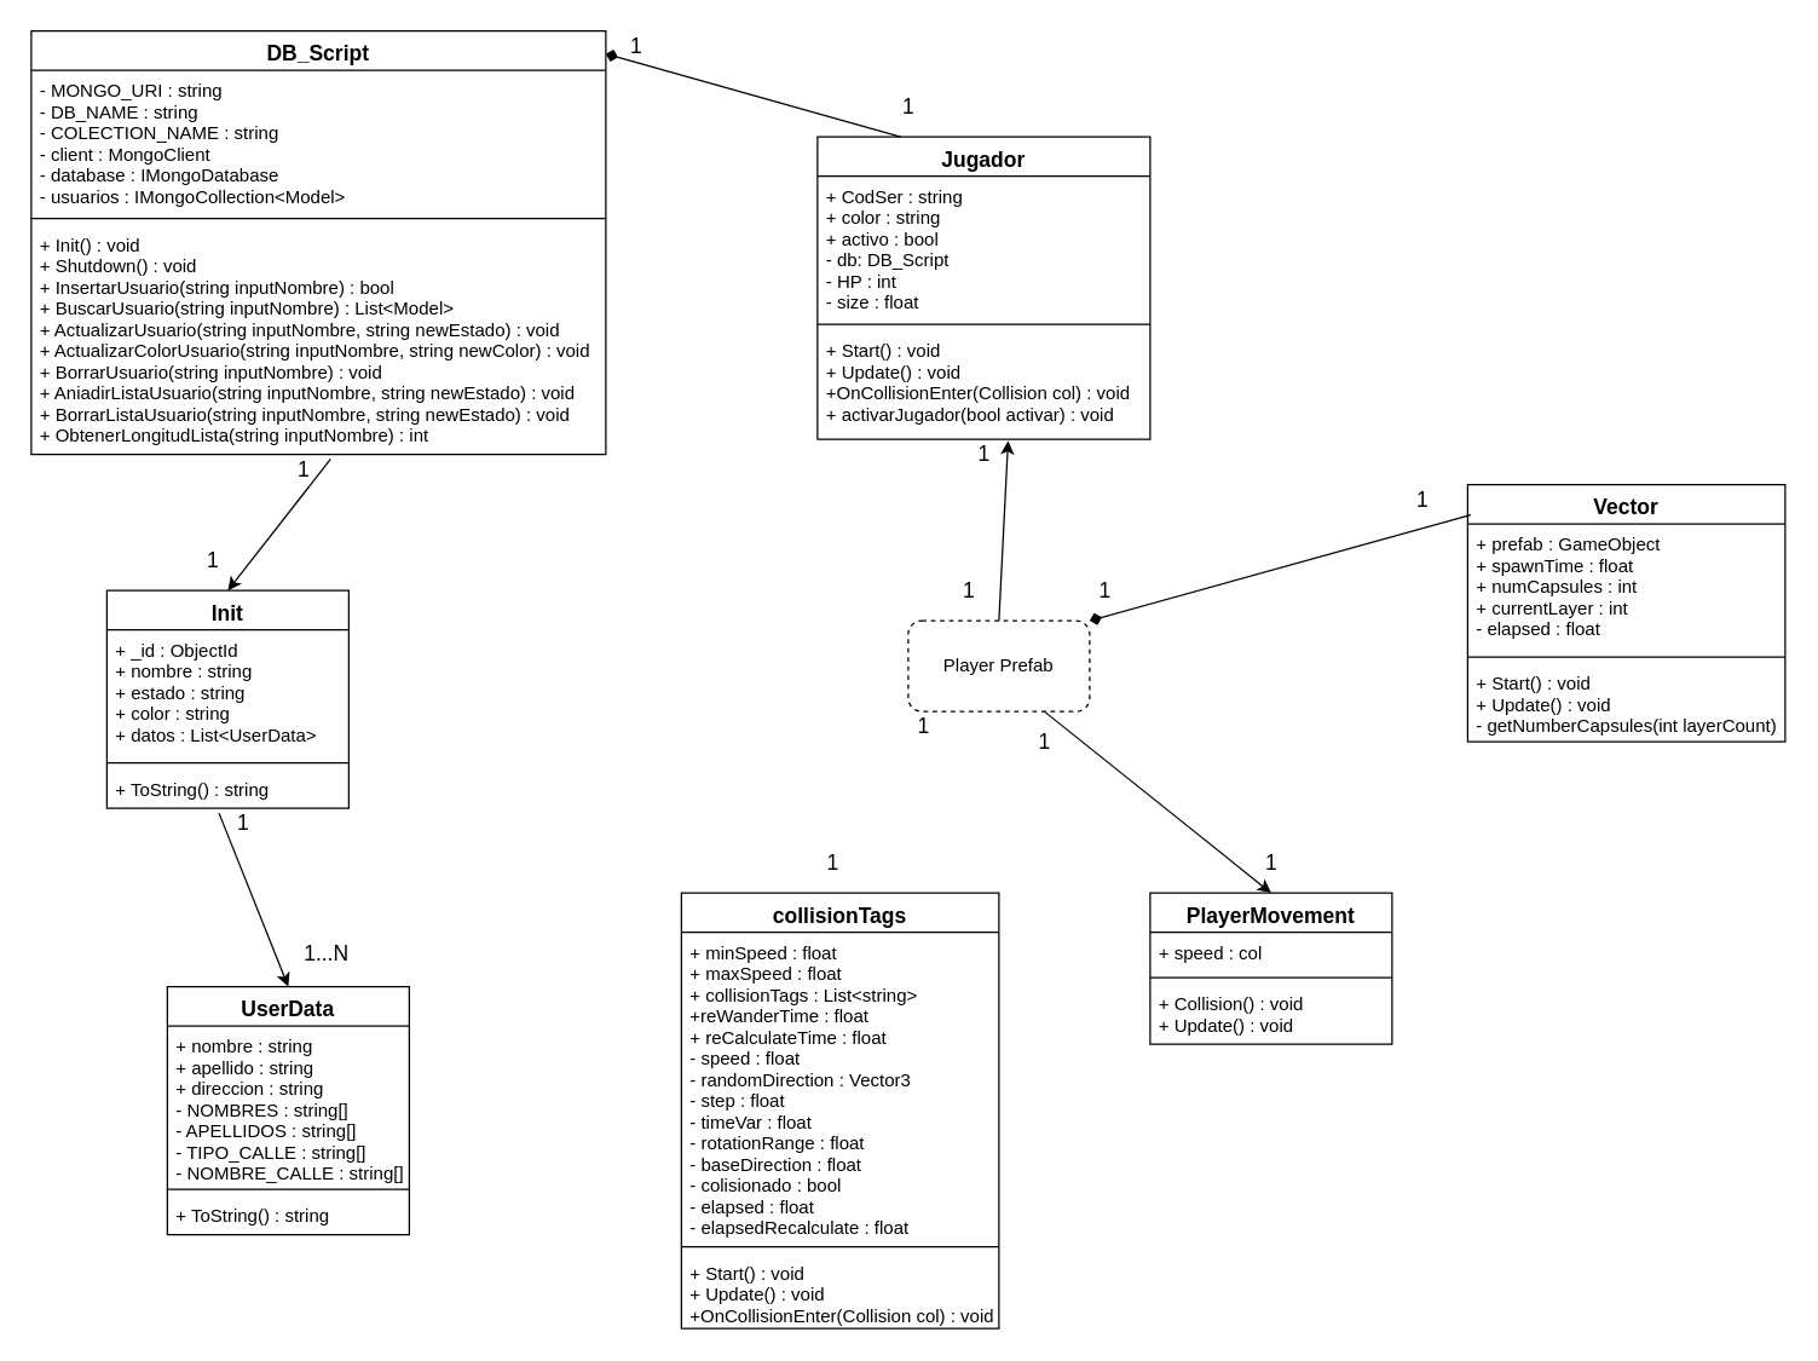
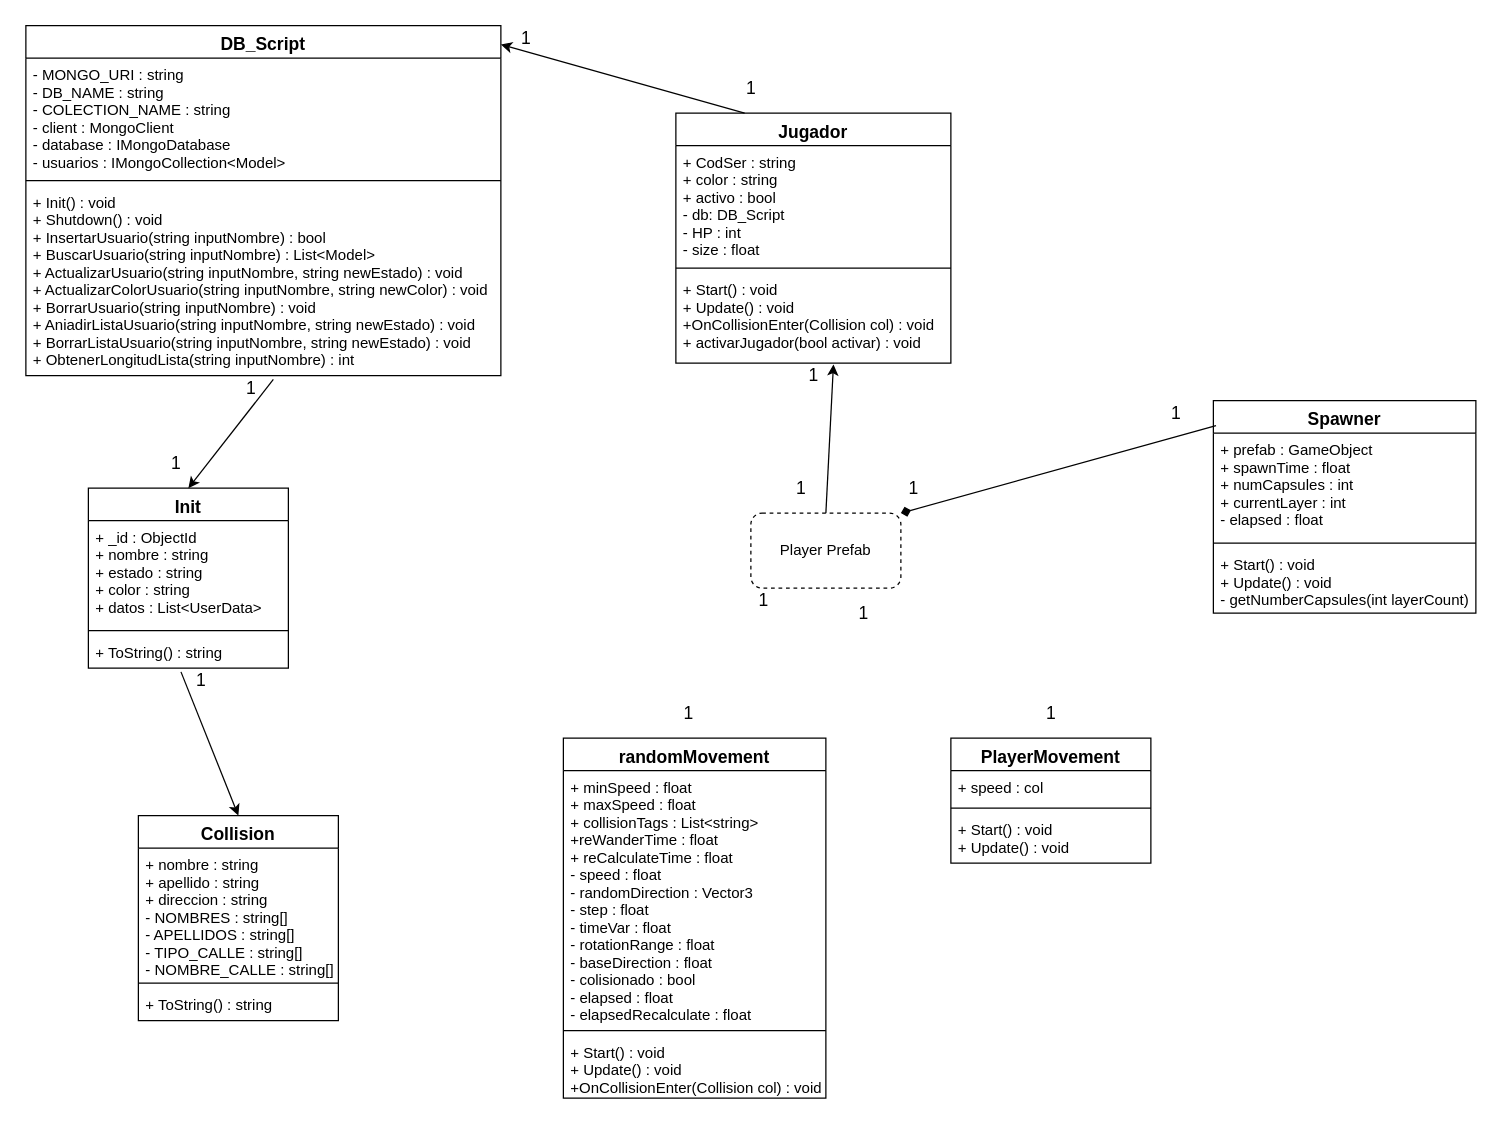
  <mxCell id="0" />
  <mxCell id="1" parent="0" />
  <mxCell id="2" value="Player Prefab" style="rounded=1;whiteSpace=wrap;html=1;dashed=1;" vertex="1" parent="1"><mxGeometry x="600" y="410" width="120" height="60" as="geometry" /></mxCell>
  <mxCell id="3" value="Jugador" style="swimlane;fontStyle=1;align=center;verticalAlign=top;childLayout=stackLayout;horizontal=1;startSize=26;horizontalStack=0;resizeParent=1;resizeParentMax=0;resizeLast=0;collapsible=1;marginBottom=0;shadow=0;fontSize=14;" vertex="1" parent="1"><mxGeometry x="540" y="90" width="220" height="200" as="geometry"><mxRectangle x="90" y="170" width="90" height="26" as="alternateBounds" /></mxGeometry></mxCell>
  <mxCell id="4" value="+ CodSer : string&#10;+ color : string&#10;+ activo : bool&#10;- db: DB_Script&#10;- HP : int&#10;- size : float&#10;" style="text;strokeColor=none;fillColor=none;align=left;verticalAlign=top;spacingLeft=4;spacingRight=4;overflow=hidden;rotatable=0;points=[[0,0.5],[1,0.5]];portConstraint=eastwest;" vertex="1" parent="3"><mxGeometry y="26" width="220" height="94" as="geometry" /></mxCell>
  <mxCell id="5" value="" style="line;strokeWidth=1;fillColor=none;align=left;verticalAlign=middle;spacingTop=-1;spacingLeft=3;spacingRight=3;rotatable=0;labelPosition=right;points=[];portConstraint=eastwest;" vertex="1" parent="3"><mxGeometry y="120" width="220" height="8" as="geometry" /></mxCell>
  <mxCell id="6" value="+ Start() : void&#10;+ Update() : void&#10;+OnCollisionEnter(Collision col) : void&#10;+ activarJugador(bool activar) : void" style="text;strokeColor=none;fillColor=none;align=left;verticalAlign=top;spacingLeft=4;spacingRight=4;overflow=hidden;rotatable=0;points=[[0,0.5],[1,0.5]];portConstraint=eastwest;" vertex="1" parent="3"><mxGeometry y="128" width="220" height="72" as="geometry" /></mxCell>
  <mxCell id="7" value="DB_Script" style="swimlane;fontStyle=1;align=center;verticalAlign=top;childLayout=stackLayout;horizontal=1;startSize=26;horizontalStack=0;resizeParent=1;resizeParentMax=0;resizeLast=0;collapsible=1;marginBottom=0;shadow=0;fontSize=14;" vertex="1" parent="1"><mxGeometry x="20" y="20" width="380" height="280" as="geometry" /></mxCell>
  <mxCell id="8" value="- MONGO_URI : string&#10;- DB_NAME : string&#10;- COLECTION_NAME : string&#10;- client : MongoClient&#10;- database : IMongoDatabase&#10;- usuarios : IMongoCollection&lt;Model&gt;" style="text;strokeColor=none;fillColor=none;align=left;verticalAlign=top;spacingLeft=4;spacingRight=4;overflow=hidden;rotatable=0;points=[[0,0.5],[1,0.5]];portConstraint=eastwest;" vertex="1" parent="7"><mxGeometry y="26" width="380" height="94" as="geometry" /></mxCell>
  <mxCell id="9" value="" style="line;strokeWidth=1;fillColor=none;align=left;verticalAlign=middle;spacingTop=-1;spacingLeft=3;spacingRight=3;rotatable=0;labelPosition=right;points=[];portConstraint=eastwest;" vertex="1" parent="7"><mxGeometry y="120" width="380" height="8" as="geometry" /></mxCell>
  <mxCell id="10" value="+ Init() : void&#10;+ Shutdown() : void&#10;+ InsertarUsuario(string inputNombre) : bool&#10;+ BuscarUsuario(string inputNombre) : List&lt;Model&gt;&#10;+ ActualizarUsuario(string inputNombre, string newEstado) : void&#10;+ ActualizarColorUsuario(string inputNombre, string newColor) : void&#10;+ BorrarUsuario(string inputNombre) : void&#10;+ AniadirListaUsuario(string inputNombre, string newEstado) : void&#10;+ BorrarListaUsuario(string inputNombre, string newEstado) : void&#10;+ ObtenerLongitudLista(string inputNombre) : int" style="text;strokeColor=none;fillColor=none;align=left;verticalAlign=top;spacingLeft=4;spacingRight=4;overflow=hidden;rotatable=0;points=[[0,0.5],[1,0.5]];portConstraint=eastwest;" vertex="1" parent="7"><mxGeometry y="128" width="380" height="152" as="geometry" /></mxCell>
  <mxCell id="11" value="Init" style="swimlane;fontStyle=1;align=center;verticalAlign=top;childLayout=stackLayout;horizontal=1;startSize=26;horizontalStack=0;resizeParent=1;resizeParentMax=0;resizeLast=0;collapsible=1;marginBottom=0;shadow=0;fontSize=14;" vertex="1" parent="1"><mxGeometry x="70" y="390" width="160" height="144" as="geometry" /></mxCell>
  <mxCell id="12" value="+ _id : ObjectId&#10;+ nombre : string&#10;+ estado : string&#10;+ color : string&#10;+ datos : List&lt;UserData&gt;" style="text;strokeColor=none;fillColor=none;align=left;verticalAlign=top;spacingLeft=4;spacingRight=4;overflow=hidden;rotatable=0;points=[[0,0.5],[1,0.5]];portConstraint=eastwest;" vertex="1" parent="11"><mxGeometry y="26" width="160" height="84" as="geometry" /></mxCell>
  <mxCell id="13" value="" style="line;strokeWidth=1;fillColor=none;align=left;verticalAlign=middle;spacingTop=-1;spacingLeft=3;spacingRight=3;rotatable=0;labelPosition=right;points=[];portConstraint=eastwest;" vertex="1" parent="11"><mxGeometry y="110" width="160" height="8" as="geometry" /></mxCell>
  <mxCell id="14" value="+ ToString() : string" style="text;strokeColor=none;fillColor=none;align=left;verticalAlign=top;spacingLeft=4;spacingRight=4;overflow=hidden;rotatable=0;points=[[0,0.5],[1,0.5]];portConstraint=eastwest;" vertex="1" parent="11"><mxGeometry y="118" width="160" height="26" as="geometry" /></mxCell>
- <mxCell id="15" value="UserData" style="swimlane;fontStyle=1;align=center;verticalAlign=top;childLayout=stackLayout;horizontal=1;startSize=26;horizontalStack=0;resizeParent=1;resizeParentMax=0;resizeLast=0;collapsible=1;marginBottom=0;shadow=0;fontSize=14;" vertex="1" parent="1"><mxGeometry x="110" y="652" width="160" height="164" as="geometry" /></mxCell>
+ <mxCell id="15" value="Collision" style="swimlane;fontStyle=1;align=center;verticalAlign=top;childLayout=stackLayout;horizontal=1;startSize=26;horizontalStack=0;resizeParent=1;resizeParentMax=0;resizeLast=0;collapsible=1;marginBottom=0;shadow=0;fontSize=14;" vertex="1" parent="1"><mxGeometry x="110" y="652" width="160" height="164" as="geometry" /></mxCell>
  <mxCell id="16" value="+ nombre : string&#10;+ apellido : string&#10;+ direccion : string&#10;- NOMBRES : string[]&#10;- APELLIDOS : string[]&#10;- TIPO_CALLE : string[]&#10;- NOMBRE_CALLE : string[]" style="text;strokeColor=none;fillColor=none;align=left;verticalAlign=top;spacingLeft=4;spacingRight=4;overflow=hidden;rotatable=0;points=[[0,0.5],[1,0.5]];portConstraint=eastwest;" vertex="1" parent="15"><mxGeometry y="26" width="160" height="104" as="geometry" /></mxCell>
  <mxCell id="17" value="" style="line;strokeWidth=1;fillColor=none;align=left;verticalAlign=middle;spacingTop=-1;spacingLeft=3;spacingRight=3;rotatable=0;labelPosition=right;points=[];portConstraint=eastwest;" vertex="1" parent="15"><mxGeometry y="130" width="160" height="8" as="geometry" /></mxCell>
  <mxCell id="18" value="+ ToString() : string" style="text;strokeColor=none;fillColor=none;align=left;verticalAlign=top;spacingLeft=4;spacingRight=4;overflow=hidden;rotatable=0;points=[[0,0.5],[1,0.5]];portConstraint=eastwest;" vertex="1" parent="15"><mxGeometry y="138" width="160" height="26" as="geometry" /></mxCell>
- <mxCell id="19" value="Vector" style="swimlane;fontStyle=1;align=center;verticalAlign=top;childLayout=stackLayout;horizontal=1;startSize=26;horizontalStack=0;resizeParent=1;resizeParentMax=0;resizeLast=0;collapsible=1;marginBottom=0;shadow=0;fontSize=14;" vertex="1" parent="1"><mxGeometry x="970" y="320" width="210" height="170" as="geometry" /></mxCell>
+ <mxCell id="19" value="Spawner" style="swimlane;fontStyle=1;align=center;verticalAlign=top;childLayout=stackLayout;horizontal=1;startSize=26;horizontalStack=0;resizeParent=1;resizeParentMax=0;resizeLast=0;collapsible=1;marginBottom=0;shadow=0;fontSize=14;" vertex="1" parent="1"><mxGeometry x="970" y="320" width="210" height="170" as="geometry" /></mxCell>
  <mxCell id="20" value="+ prefab : GameObject&#10;+ spawnTime : float&#10;+ numCapsules : int&#10;+ currentLayer : int&#10;- elapsed : float" style="text;strokeColor=none;fillColor=none;align=left;verticalAlign=top;spacingLeft=4;spacingRight=4;overflow=hidden;rotatable=0;points=[[0,0.5],[1,0.5]];portConstraint=eastwest;" vertex="1" parent="19"><mxGeometry y="26" width="210" height="84" as="geometry" /></mxCell>
  <mxCell id="21" value="" style="line;strokeWidth=1;fillColor=none;align=left;verticalAlign=middle;spacingTop=-1;spacingLeft=3;spacingRight=3;rotatable=0;labelPosition=right;points=[];portConstraint=eastwest;" vertex="1" parent="19"><mxGeometry y="110" width="210" height="8" as="geometry" /></mxCell>
  <mxCell id="22" value="+ Start() : void&#10;+ Update() : void&#10;- getNumberCapsules(int layerCount)" style="text;strokeColor=none;fillColor=none;align=left;verticalAlign=top;spacingLeft=4;spacingRight=4;overflow=hidden;rotatable=0;points=[[0,0.5],[1,0.5]];portConstraint=eastwest;" vertex="1" parent="19"><mxGeometry y="118" width="210" height="52" as="geometry" /></mxCell>
- <mxCell id="23" value="collisionTags" style="swimlane;fontStyle=1;align=center;verticalAlign=top;childLayout=stackLayout;horizontal=1;startSize=26;horizontalStack=0;resizeParent=1;resizeParentMax=0;resizeLast=0;collapsible=1;marginBottom=0;shadow=0;fontSize=14;" vertex="1" parent="1"><mxGeometry x="450" y="590" width="210" height="288" as="geometry" /></mxCell>
+ <mxCell id="23" value="randomMovement" style="swimlane;fontStyle=1;align=center;verticalAlign=top;childLayout=stackLayout;horizontal=1;startSize=26;horizontalStack=0;resizeParent=1;resizeParentMax=0;resizeLast=0;collapsible=1;marginBottom=0;shadow=0;fontSize=14;" vertex="1" parent="1"><mxGeometry x="450" y="590" width="210" height="288" as="geometry" /></mxCell>
  <mxCell id="24" value="+ minSpeed : float&#10;+ maxSpeed : float&#10;+ collisionTags : List&lt;string&gt;&#10;+reWanderTime : float&#10;+ reCalculateTime : float&#10;- speed : float&#10;- randomDirection : Vector3&#10;- step : float&#10;- timeVar : float&#10;- rotationRange : float&#10;- baseDirection : float&#10;- colisionado : bool&#10;- elapsed : float&#10;- elapsedRecalculate : float" style="text;strokeColor=none;fillColor=none;align=left;verticalAlign=top;spacingLeft=4;spacingRight=4;overflow=hidden;rotatable=0;points=[[0,0.5],[1,0.5]];portConstraint=eastwest;" vertex="1" parent="23"><mxGeometry y="26" width="210" height="204" as="geometry" /></mxCell>
  <mxCell id="25" value="" style="line;strokeWidth=1;fillColor=none;align=left;verticalAlign=middle;spacingTop=-1;spacingLeft=3;spacingRight=3;rotatable=0;labelPosition=right;points=[];portConstraint=eastwest;" vertex="1" parent="23"><mxGeometry y="230" width="210" height="8" as="geometry" /></mxCell>
  <mxCell id="26" value="+ Start() : void&#10;+ Update() : void&#10;+OnCollisionEnter(Collision col) : void" style="text;strokeColor=none;fillColor=none;align=left;verticalAlign=top;spacingLeft=4;spacingRight=4;overflow=hidden;rotatable=0;points=[[0,0.5],[1,0.5]];portConstraint=eastwest;" vertex="1" parent="23"><mxGeometry y="238" width="210" height="50" as="geometry" /></mxCell>
  <mxCell id="27" value="PlayerMovement" style="swimlane;fontStyle=1;align=center;verticalAlign=top;childLayout=stackLayout;horizontal=1;startSize=26;horizontalStack=0;resizeParent=1;resizeParentMax=0;resizeLast=0;collapsible=1;marginBottom=0;shadow=0;fontSize=14;" vertex="1" parent="1"><mxGeometry x="760" y="590" width="160" height="100" as="geometry" /></mxCell>
  <mxCell id="28" value="+ speed : col" style="text;strokeColor=none;fillColor=none;align=left;verticalAlign=top;spacingLeft=4;spacingRight=4;overflow=hidden;rotatable=0;points=[[0,0.5],[1,0.5]];portConstraint=eastwest;" vertex="1" parent="27"><mxGeometry y="26" width="160" height="26" as="geometry" /></mxCell>
  <mxCell id="29" value="" style="line;strokeWidth=1;fillColor=none;align=left;verticalAlign=middle;spacingTop=-1;spacingLeft=3;spacingRight=3;rotatable=0;labelPosition=right;points=[];portConstraint=eastwest;" vertex="1" parent="27"><mxGeometry y="52" width="160" height="8" as="geometry" /></mxCell>
- <mxCell id="30" value="+ Collision() : void&#10;+ Update() : void" style="text;strokeColor=none;fillColor=none;align=left;verticalAlign=top;spacingLeft=4;spacingRight=4;overflow=hidden;rotatable=0;points=[[0,0.5],[1,0.5]];portConstraint=eastwest;" vertex="1" parent="27"><mxGeometry y="60" width="160" height="40" as="geometry" /></mxCell>
- <mxCell id="31" value="" style="endArrow=classic;html=1;fontSize=14;entryX=0.5;entryY=0;entryDx=0;entryDy=0;exitX=0.75;exitY=1;exitDx=0;exitDy=0;" edge="1" parent="1" source="2" target="27"><mxGeometry width="50" height="50" relative="1" as="geometry"><mxPoint x="830" y="560" as="sourcePoint" /><mxPoint x="710" y="520" as="targetPoint" /></mxGeometry></mxCell>
+ <mxCell id="30" value="+ Start() : void&#10;+ Update() : void" style="text;strokeColor=none;fillColor=none;align=left;verticalAlign=top;spacingLeft=4;spacingRight=4;overflow=hidden;rotatable=0;points=[[0,0.5],[1,0.5]];portConstraint=eastwest;" vertex="1" parent="27"><mxGeometry y="60" width="160" height="40" as="geometry" /></mxCell>
  <mxCell id="32" value="" style="endArrow=classic;html=1;fontSize=14;exitX=0.463;exitY=1.115;exitDx=0;exitDy=0;exitPerimeter=0;entryX=0.5;entryY=0;entryDx=0;entryDy=0;" edge="1" parent="1" source="14" target="15"><mxGeometry width="50" height="50" relative="1" as="geometry"><mxPoint x="60" y="330" as="sourcePoint" /><mxPoint x="110" y="280" as="targetPoint" /></mxGeometry></mxCell>
  <mxCell id="33" value="" style="endArrow=classic;html=1;fontSize=14;entryX=0.5;entryY=0;entryDx=0;entryDy=0;exitX=0.521;exitY=1.02;exitDx=0;exitDy=0;exitPerimeter=0;" edge="1" parent="1" source="10" target="11"><mxGeometry width="50" height="50" relative="1" as="geometry"><mxPoint x="110" y="70" as="sourcePoint" /><mxPoint x="160" y="20" as="targetPoint" /></mxGeometry></mxCell>
- <mxCell id="34" value="" style="endArrow=diamond;html=1;fontSize=14;entryX=1;entryY=0.054;entryDx=0;entryDy=0;exitX=0.25;exitY=0;exitDx=0;exitDy=0;entryPerimeter=0;" edge="1" parent="1" source="3" target="7"><mxGeometry width="50" height="50" relative="1" as="geometry"><mxPoint x="410" y="130" as="sourcePoint" /><mxPoint x="460" y="80" as="targetPoint" /></mxGeometry></mxCell>
+ <mxCell id="34" value="" style="endArrow=classic;html=1;fontSize=14;entryX=1;entryY=0.054;entryDx=0;entryDy=0;exitX=0.25;exitY=0;exitDx=0;exitDy=0;entryPerimeter=0;" edge="1" parent="1" source="3" target="7"><mxGeometry width="50" height="50" relative="1" as="geometry"><mxPoint x="410" y="130" as="sourcePoint" /><mxPoint x="460" y="80" as="targetPoint" /></mxGeometry></mxCell>
  <mxCell id="35" value="" style="endArrow=classic;html=1;fontSize=14;entryX=0.573;entryY=1.014;entryDx=0;entryDy=0;entryPerimeter=0;exitX=0.5;exitY=0;exitDx=0;exitDy=0;" edge="1" parent="1" source="2" target="6"><mxGeometry width="50" height="50" relative="1" as="geometry"><mxPoint x="470" y="450" as="sourcePoint" /><mxPoint x="520" y="400" as="targetPoint" /></mxGeometry></mxCell>
  <mxCell id="36" value="" style="endArrow=diamond;html=1;fontSize=14;entryX=1;entryY=0;entryDx=0;entryDy=0;exitX=0.01;exitY=0.118;exitDx=0;exitDy=0;exitPerimeter=0;" edge="1" parent="1" source="19" target="2"><mxGeometry width="50" height="50" relative="1" as="geometry"><mxPoint x="790" y="400" as="sourcePoint" /><mxPoint x="840" y="350" as="targetPoint" /></mxGeometry></mxCell>
  <mxCell id="37" value="1" style="text;html=1;align=center;verticalAlign=middle;resizable=0;points=[];autosize=1;fontSize=14;" vertex="1" parent="1"><mxGeometry x="930" y="320" width="20" height="20" as="geometry" /></mxCell>
  <mxCell id="38" value="1" style="text;html=1;align=center;verticalAlign=middle;resizable=0;points=[];autosize=1;fontSize=14;" vertex="1" parent="1"><mxGeometry x="720" y="380" width="20" height="20" as="geometry" /></mxCell>
  <mxCell id="39" value="1" style="text;html=1;align=center;verticalAlign=middle;resizable=0;points=[];autosize=1;fontSize=14;" vertex="1" parent="1"><mxGeometry x="680" y="480" width="20" height="20" as="geometry" /></mxCell>
  <mxCell id="40" value="1" style="text;html=1;align=center;verticalAlign=middle;resizable=0;points=[];autosize=1;fontSize=14;" vertex="1" parent="1"><mxGeometry x="830" y="560" width="20" height="20" as="geometry" /></mxCell>
  <mxCell id="41" value="1" style="text;html=1;align=center;verticalAlign=middle;resizable=0;points=[];autosize=1;fontSize=14;" vertex="1" parent="1"><mxGeometry x="600" y="470" width="20" height="20" as="geometry" /></mxCell>
  <mxCell id="42" value="1" style="text;html=1;align=center;verticalAlign=middle;resizable=0;points=[];autosize=1;fontSize=14;" vertex="1" parent="1"><mxGeometry x="540" y="560" width="20" height="20" as="geometry" /></mxCell>
  <mxCell id="43" value="1" style="text;html=1;align=center;verticalAlign=middle;resizable=0;points=[];autosize=1;fontSize=14;" vertex="1" parent="1"><mxGeometry x="630" y="380" width="20" height="20" as="geometry" /></mxCell>
  <mxCell id="44" value="1" style="text;html=1;align=center;verticalAlign=middle;resizable=0;points=[];autosize=1;fontSize=14;" vertex="1" parent="1"><mxGeometry x="640" y="290" width="20" height="20" as="geometry" /></mxCell>
  <mxCell id="45" value="1" style="text;html=1;align=center;verticalAlign=middle;resizable=0;points=[];autosize=1;fontSize=14;" vertex="1" parent="1"><mxGeometry x="590" y="60" width="20" height="20" as="geometry" /></mxCell>
  <mxCell id="46" value="1" style="text;html=1;align=center;verticalAlign=middle;resizable=0;points=[];autosize=1;fontSize=14;" vertex="1" parent="1"><mxGeometry x="410" y="20" width="20" height="20" as="geometry" /></mxCell>
  <mxCell id="47" value="1" style="text;html=1;align=center;verticalAlign=middle;resizable=0;points=[];autosize=1;fontSize=14;" vertex="1" parent="1"><mxGeometry x="190" y="300" width="20" height="20" as="geometry" /></mxCell>
  <mxCell id="48" value="1" style="text;html=1;align=center;verticalAlign=middle;resizable=0;points=[];autosize=1;fontSize=14;" vertex="1" parent="1"><mxGeometry x="130" y="360" width="20" height="20" as="geometry" /></mxCell>
  <mxCell id="49" value="1" style="text;html=1;align=center;verticalAlign=middle;resizable=0;points=[];autosize=1;fontSize=14;" vertex="1" parent="1"><mxGeometry x="150" y="534" width="20" height="20" as="geometry" /></mxCell>
- <mxCell id="50" value="1...N" style="text;html=1;align=center;verticalAlign=middle;resizable=0;points=[];autosize=1;fontSize=14;" vertex="1" parent="1"><mxGeometry x="190" y="620" width="50" height="20" as="geometry" /></mxCell>
